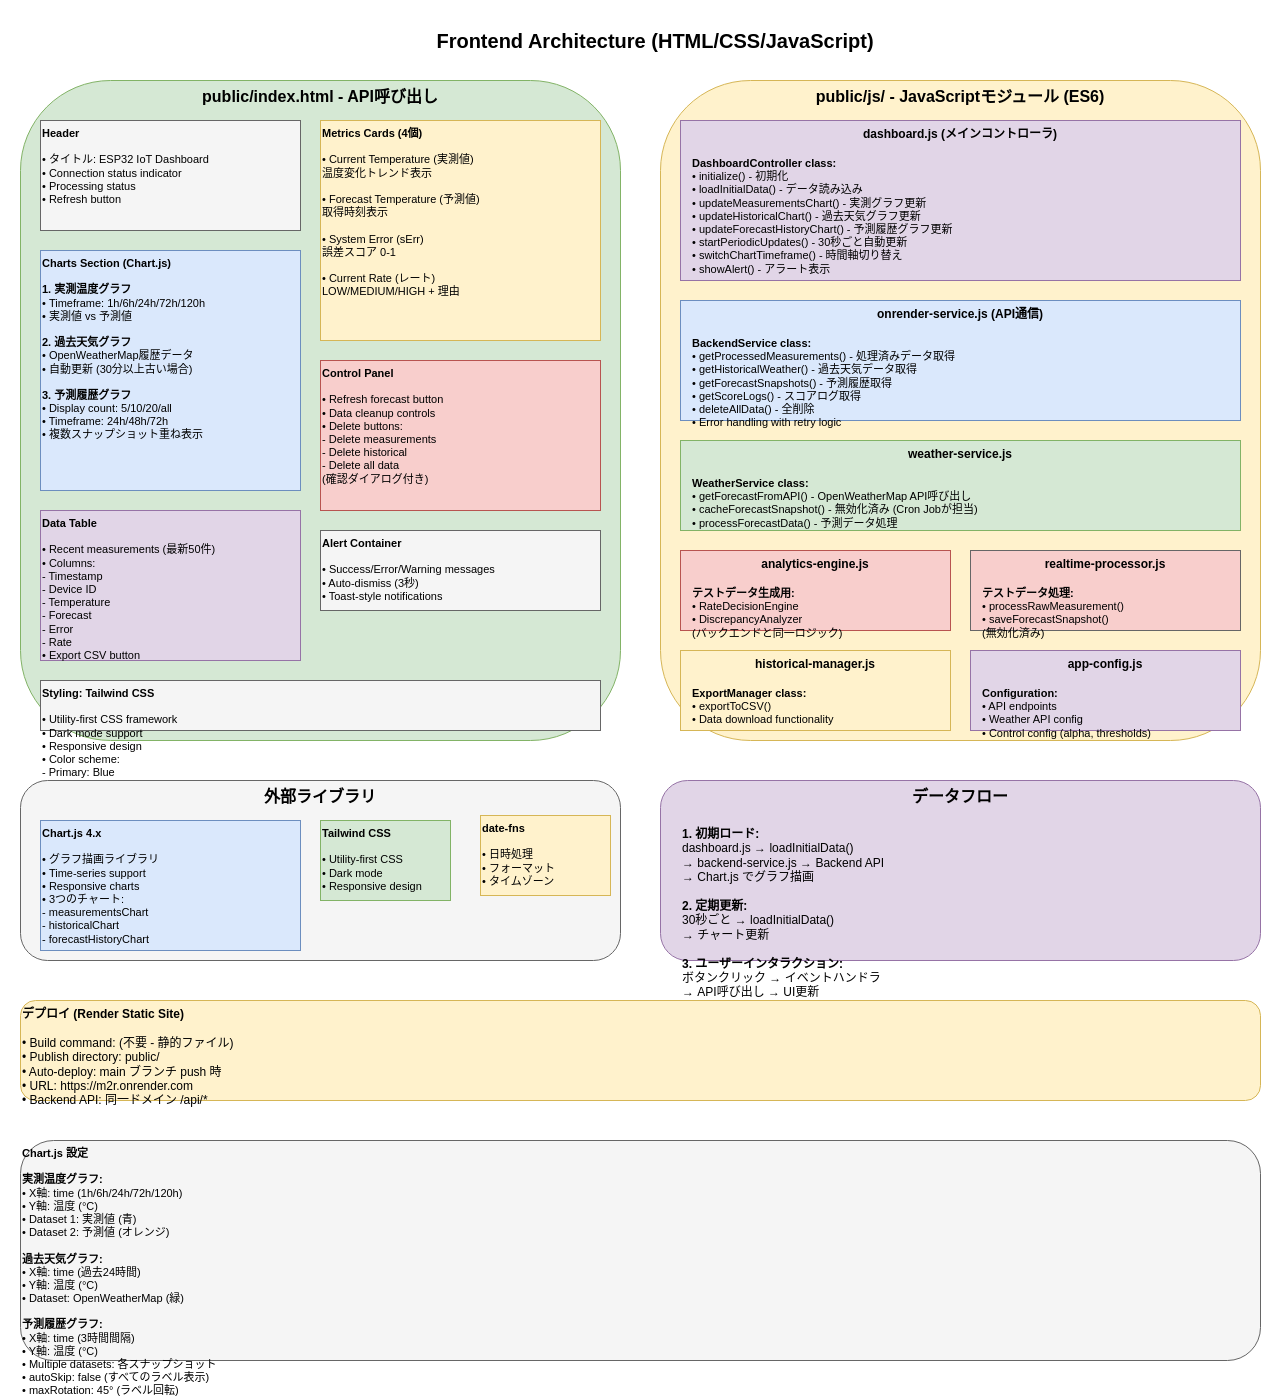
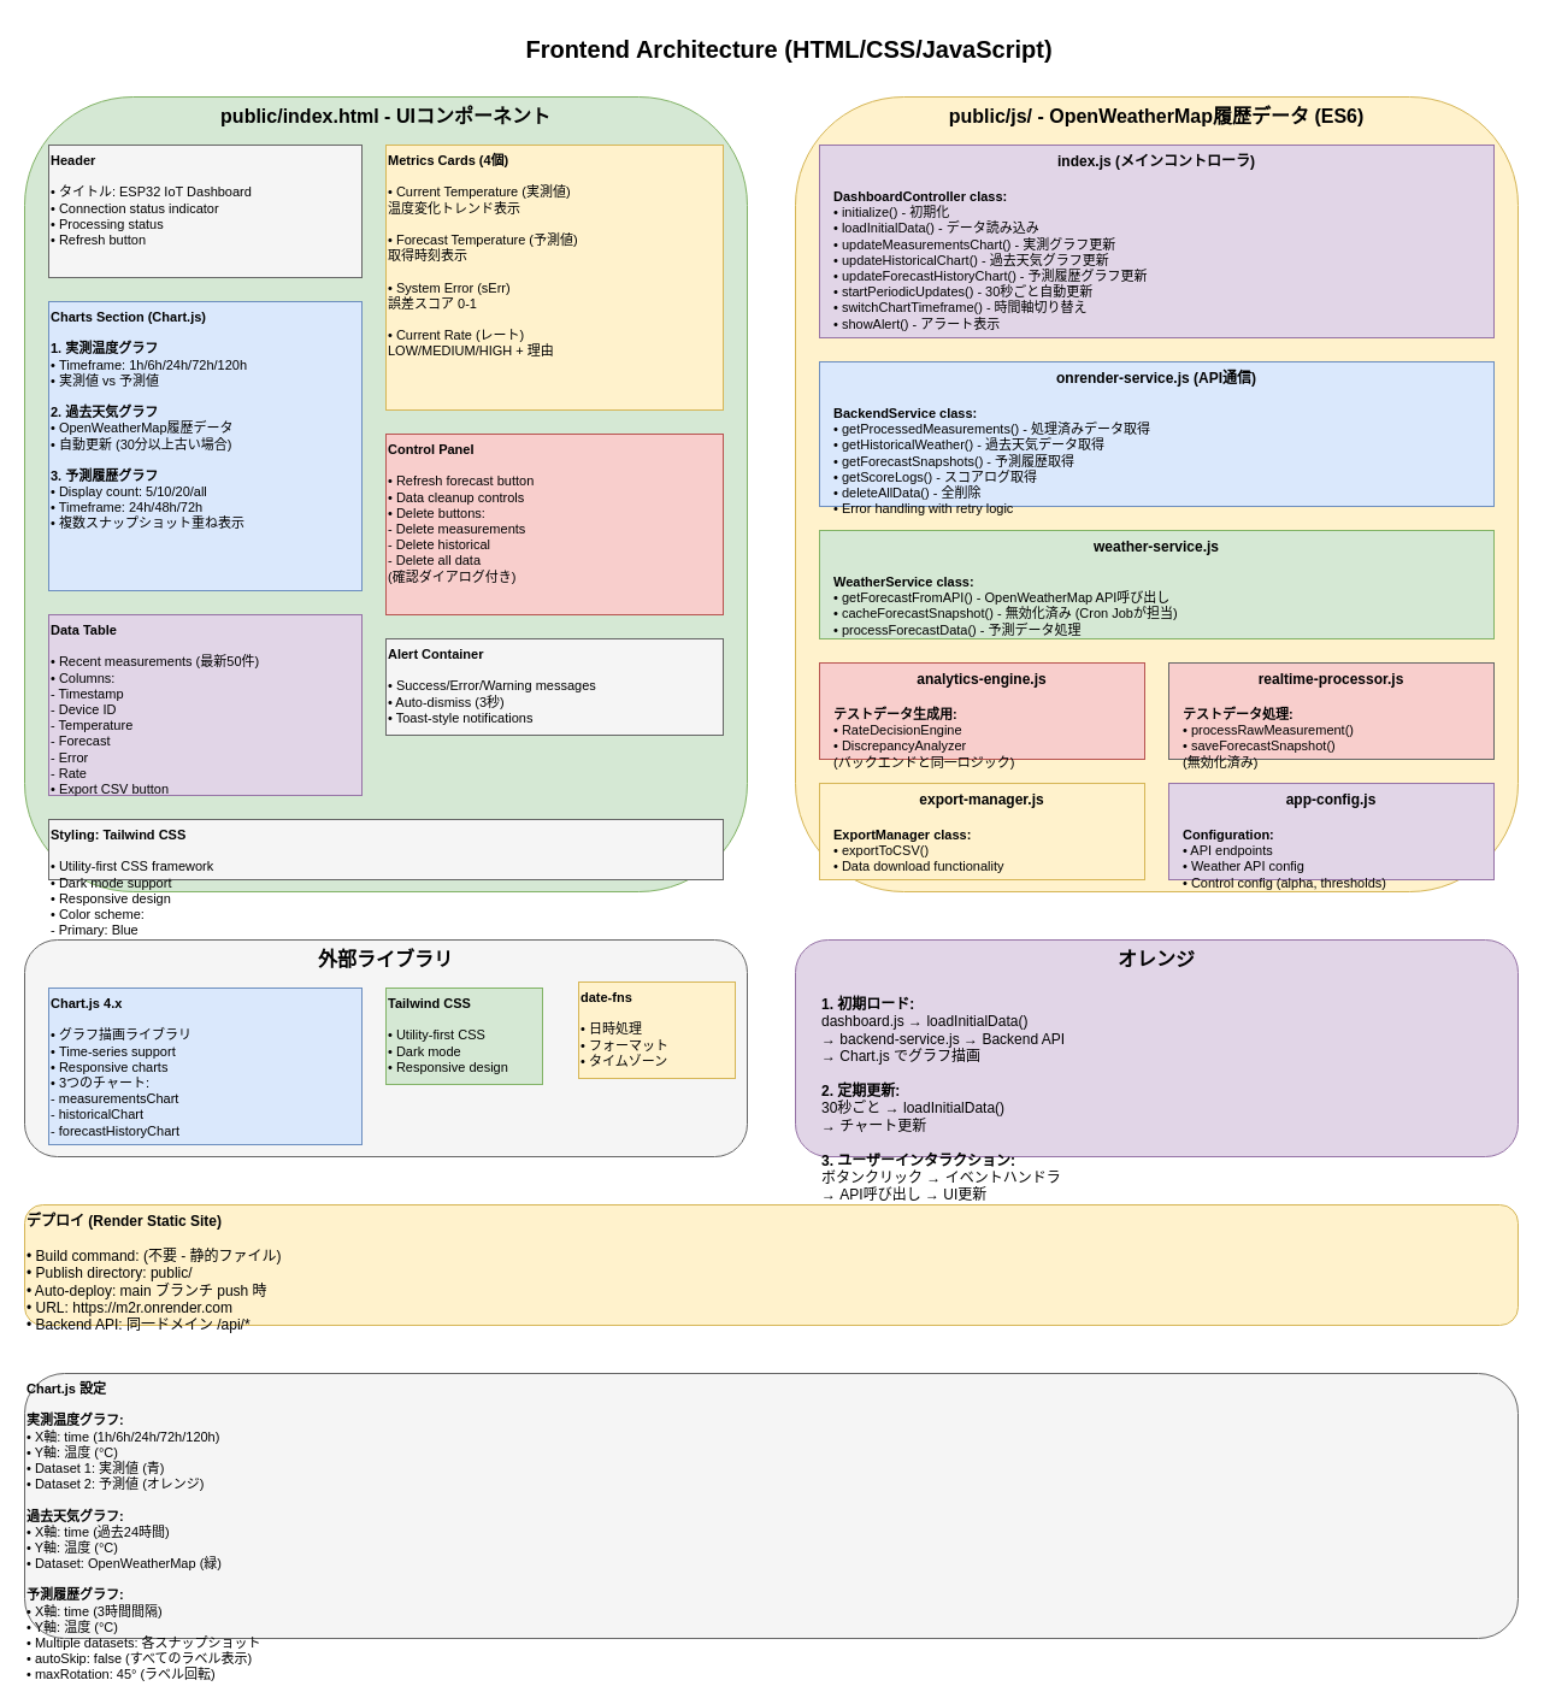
  <mxCell id="0" />
  <mxCell id="1" parent="0" />
  <mxCell id="2" value="Frontend Architecture (HTML/CSS/JavaScript)" style="text;html=1;strokeColor=none;fillColor=none;align=center;verticalAlign=middle;whiteSpace=wrap;rounded=0;fontSize=20;fontStyle=1" vertex="1" parent="1"><mxGeometry x="255" y="20" width="800" height="40" as="geometry" /></mxCell>
- <mxCell id="3" value="&lt;b&gt;public/index.html - API呼び出し&lt;/b&gt;" style="rounded=1;whiteSpace=wrap;html=1;fillColor=#d5e8d4;strokeColor=#82b366;fontSize=16;align=center;verticalAlign=top;" vertex="1" parent="1"><mxGeometry x="20" y="80" width="600" height="660" as="geometry" /></mxCell>
+ <mxCell id="3" value="&lt;b&gt;public/index.html - UIコンポーネント&lt;/b&gt;" style="rounded=1;whiteSpace=wrap;html=1;fillColor=#d5e8d4;strokeColor=#82b366;fontSize=16;align=center;verticalAlign=top;" vertex="1" parent="1"><mxGeometry x="20" y="80" width="600" height="660" as="geometry" /></mxCell>
  <mxCell id="4" value="&lt;b&gt;Header&lt;/b&gt;&lt;br&gt;&lt;br&gt;• タイトル: ESP32 IoT Dashboard&lt;br&gt;• Connection status indicator&lt;br&gt;• Processing status&lt;br&gt;• Refresh button" style="rounded=0;whiteSpace=wrap;html=1;fillColor=#f5f5f5;strokeColor=#666666;fontSize=11;align=left;verticalAlign=top;" vertex="1" parent="1"><mxGeometry x="40" y="120" width="260" height="110" as="geometry" /></mxCell>
  <mxCell id="5" value="&lt;b&gt;Metrics Cards (4個)&lt;/b&gt;&lt;br&gt;&lt;br&gt;• Current Temperature (実測値)&lt;br&gt;  温度変化トレンド表示&lt;br&gt;&lt;br&gt;• Forecast Temperature (予測値)&lt;br&gt;  取得時刻表示&lt;br&gt;&lt;br&gt;• System Error (sErr)&lt;br&gt;  誤差スコア 0-1&lt;br&gt;&lt;br&gt;• Current Rate (レート)&lt;br&gt;  LOW/MEDIUM/HIGH + 理由" style="rounded=0;whiteSpace=wrap;html=1;fillColor=#fff2cc;strokeColor=#d6b656;fontSize=11;align=left;verticalAlign=top;" vertex="1" parent="1"><mxGeometry x="320" y="120" width="280" height="220" as="geometry" /></mxCell>
  <mxCell id="6" value="&lt;b&gt;Charts Section (Chart.js)&lt;/b&gt;&lt;br&gt;&lt;br&gt;&lt;b&gt;1. 実測温度グラフ&lt;/b&gt;&lt;br&gt;   • Timeframe: 1h/6h/24h/72h/120h&lt;br&gt;   • 実測値 vs 予測値&lt;br&gt;&lt;br&gt;&lt;b&gt;2. 過去天気グラフ&lt;/b&gt;&lt;br&gt;   • OpenWeatherMap履歴データ&lt;br&gt;   • 自動更新 (30分以上古い場合)&lt;br&gt;&lt;br&gt;&lt;b&gt;3. 予測履歴グラフ&lt;/b&gt;&lt;br&gt;   • Display count: 5/10/20/all&lt;br&gt;   • Timeframe: 24h/48h/72h&lt;br&gt;   • 複数スナップショット重ね表示" style="rounded=0;whiteSpace=wrap;html=1;fillColor=#dae8fc;strokeColor=#6c8ebf;fontSize=11;align=left;verticalAlign=top;" vertex="1" parent="1"><mxGeometry x="40" y="250" width="260" height="240" as="geometry" /></mxCell>
  <mxCell id="7" value="&lt;b&gt;Data Table&lt;/b&gt;&lt;br&gt;&lt;br&gt;• Recent measurements (最新50件)&lt;br&gt;• Columns:&lt;br&gt;  - Timestamp&lt;br&gt;  - Device ID&lt;br&gt;  - Temperature&lt;br&gt;  - Forecast&lt;br&gt;  - Error&lt;br&gt;  - Rate&lt;br&gt;• Export CSV button" style="rounded=0;whiteSpace=wrap;html=1;fillColor=#e1d5e7;strokeColor=#9673a6;fontSize=11;align=left;verticalAlign=top;" vertex="1" parent="1"><mxGeometry x="40" y="510" width="260" height="150" as="geometry" /></mxCell>
  <mxCell id="8" value="&lt;b&gt;Control Panel&lt;/b&gt;&lt;br&gt;&lt;br&gt;• Refresh forecast button&lt;br&gt;• Data cleanup controls&lt;br&gt;• Delete buttons:&lt;br&gt;  - Delete measurements&lt;br&gt;  - Delete historical&lt;br&gt;  - Delete all data&lt;br&gt;  (確認ダイアログ付き)" style="rounded=0;whiteSpace=wrap;html=1;fillColor=#f8cecc;strokeColor=#b85450;fontSize=11;align=left;verticalAlign=top;" vertex="1" parent="1"><mxGeometry x="320" y="360" width="280" height="150" as="geometry" /></mxCell>
  <mxCell id="9" value="&lt;b&gt;Alert Container&lt;/b&gt;&lt;br&gt;&lt;br&gt;• Success/Error/Warning messages&lt;br&gt;• Auto-dismiss (3秒)&lt;br&gt;• Toast-style notifications" style="rounded=0;whiteSpace=wrap;html=1;fillColor=#f5f5f5;strokeColor=#666666;fontSize=11;align=left;verticalAlign=top;" vertex="1" parent="1"><mxGeometry x="320" y="530" width="280" height="80" as="geometry" /></mxCell>
  <mxCell id="10" value="&lt;b&gt;Styling: Tailwind CSS&lt;/b&gt;&lt;br&gt;&lt;br&gt;• Utility-first CSS framework&lt;br&gt;• Dark mode support&lt;br&gt;• Responsive design&lt;br&gt;• Color scheme:&lt;br&gt;  - Primary: Blue&lt;br&gt;  - Success: Green&lt;br&gt;  - Warning: Yellow&lt;br&gt;  - Error: Red" style="rounded=0;whiteSpace=wrap;html=1;fillColor=#f5f5f5;strokeColor=#666666;fontSize=11;align=left;verticalAlign=top;" vertex="1" parent="1"><mxGeometry x="40" y="680" width="560" height="50" as="geometry" /></mxCell>
- <mxCell id="11" value="&lt;b&gt;public/js/ - JavaScriptモジュール (ES6)&lt;/b&gt;" style="rounded=1;whiteSpace=wrap;html=1;fillColor=#fff2cc;strokeColor=#d6b656;fontSize=16;align=center;verticalAlign=top;" vertex="1" parent="1"><mxGeometry x="660" y="80" width="600" height="660" as="geometry" /></mxCell>
- <mxCell id="12" value="&lt;b&gt;dashboard.js (メインコントローラ)&lt;/b&gt;" style="rounded=0;whiteSpace=wrap;html=1;fillColor=#e1d5e7;strokeColor=#9673a6;fontSize=12;align=center;verticalAlign=top;fontStyle=1" vertex="1" parent="1"><mxGeometry x="680" y="120" width="560" height="160" as="geometry" /></mxCell>
+ <mxCell id="11" value="&lt;b&gt;public/js/ - OpenWeatherMap履歴データ (ES6)&lt;/b&gt;" style="rounded=1;whiteSpace=wrap;html=1;fillColor=#fff2cc;strokeColor=#d6b656;fontSize=16;align=center;verticalAlign=top;" vertex="1" parent="1"><mxGeometry x="660" y="80" width="600" height="660" as="geometry" /></mxCell>
+ <mxCell id="12" value="&lt;b&gt;index.js (メインコントローラ)&lt;/b&gt;" style="rounded=0;whiteSpace=wrap;html=1;fillColor=#e1d5e7;strokeColor=#9673a6;fontSize=12;align=center;verticalAlign=top;fontStyle=1" vertex="1" parent="1"><mxGeometry x="680" y="120" width="560" height="160" as="geometry" /></mxCell>
  <mxCell id="13" value="&lt;b&gt;DashboardController class:&lt;/b&gt;&lt;br&gt;• initialize() - 初期化&lt;br&gt;• loadInitialData() - データ読み込み&lt;br&gt;• updateMeasurementsChart() - 実測グラフ更新&lt;br&gt;• updateHistoricalChart() - 過去天気グラフ更新&lt;br&gt;• updateForecastHistoryChart() - 予測履歴グラフ更新&lt;br&gt;• startPeriodicUpdates() - 30秒ごと自動更新&lt;br&gt;• switchChartTimeframe() - 時間軸切り替え&lt;br&gt;• showAlert() - アラート表示" style="text;html=1;strokeColor=none;fillColor=none;align=left;verticalAlign=top;whiteSpace=wrap;rounded=0;fontSize=11;" vertex="1" parent="1"><mxGeometry x="690" y="150" width="540" height="120" as="geometry" /></mxCell>
  <mxCell id="14" value="&lt;b&gt;onrender-service.js (API通信)&lt;/b&gt;" style="rounded=0;whiteSpace=wrap;html=1;fillColor=#dae8fc;strokeColor=#6c8ebf;fontSize=12;align=center;verticalAlign=top;fontStyle=1" vertex="1" parent="1"><mxGeometry x="680" y="300" width="560" height="120" as="geometry" /></mxCell>
  <mxCell id="15" value="&lt;b&gt;BackendService class:&lt;/b&gt;&lt;br&gt;• getProcessedMeasurements() - 処理済みデータ取得&lt;br&gt;• getHistoricalWeather() - 過去天気データ取得&lt;br&gt;• getForecastSnapshots() - 予測履歴取得&lt;br&gt;• getScoreLogs() - スコアログ取得&lt;br&gt;• deleteAllData() - 全削除&lt;br&gt;• Error handling with retry logic" style="text;html=1;strokeColor=none;fillColor=none;align=left;verticalAlign=top;whiteSpace=wrap;rounded=0;fontSize=11;" vertex="1" parent="1"><mxGeometry x="690" y="330" width="540" height="80" as="geometry" /></mxCell>
  <mxCell id="16" value="&lt;b&gt;weather-service.js&lt;/b&gt;" style="rounded=0;whiteSpace=wrap;html=1;fillColor=#d5e8d4;strokeColor=#82b366;fontSize=12;align=center;verticalAlign=top;fontStyle=1" vertex="1" parent="1"><mxGeometry x="680" y="440" width="560" height="90" as="geometry" /></mxCell>
  <mxCell id="17" value="&lt;b&gt;WeatherService class:&lt;/b&gt;&lt;br&gt;• getForecastFromAPI() - OpenWeatherMap API呼び出し&lt;br&gt;• cacheForecastSnapshot() - 無効化済み (Cron Jobが担当)&lt;br&gt;• processForecastData() - 予測データ処理" style="text;html=1;strokeColor=none;fillColor=none;align=left;verticalAlign=top;whiteSpace=wrap;rounded=0;fontSize=11;" vertex="1" parent="1"><mxGeometry x="690" y="470" width="540" height="50" as="geometry" /></mxCell>
  <mxCell id="18" value="&lt;b&gt;analytics-engine.js&lt;/b&gt;" style="rounded=0;whiteSpace=wrap;html=1;fillColor=#f8cecc;strokeColor=#b85450;fontSize=12;align=center;verticalAlign=top;fontStyle=1" vertex="1" parent="1"><mxGeometry x="680" y="550" width="270" height="80" as="geometry" /></mxCell>
  <mxCell id="19" value="&lt;b&gt;テストデータ生成用:&lt;/b&gt;&lt;br&gt;• RateDecisionEngine&lt;br&gt;• DiscrepancyAnalyzer&lt;br&gt;(バックエンドと同一ロジック)" style="text;html=1;strokeColor=none;fillColor=none;align=left;verticalAlign=top;whiteSpace=wrap;rounded=0;fontSize=11;" vertex="1" parent="1"><mxGeometry x="690" y="580" width="250" height="40" as="geometry" /></mxCell>
  <mxCell id="20" value="&lt;b&gt;realtime-processor.js&lt;/b&gt;" style="rounded=0;whiteSpace=wrap;html=1;fillColor=#f8cecc;strokeColor=#666666;fontSize=12;align=center;verticalAlign=top;fontStyle=1;" vertex="1" parent="1"><mxGeometry x="970" y="550" width="270" height="80" as="geometry" /></mxCell>
  <mxCell id="21" value="&lt;b&gt;テストデータ処理:&lt;/b&gt;&lt;br&gt;• processRawMeasurement()&lt;br&gt;• saveForecastSnapshot()&lt;br&gt;  (無効化済み)" style="text;html=1;strokeColor=none;fillColor=none;align=left;verticalAlign=top;whiteSpace=wrap;rounded=0;fontSize=11;" vertex="1" parent="1"><mxGeometry x="980" y="580" width="250" height="40" as="geometry" /></mxCell>
- <mxCell id="22" value="&lt;b&gt;historical-manager.js&lt;/b&gt;" style="rounded=0;whiteSpace=wrap;html=1;fillColor=#fff2cc;strokeColor=#d6b656;fontSize=12;align=center;verticalAlign=top;fontStyle=1" vertex="1" parent="1"><mxGeometry x="680" y="650" width="270" height="80" as="geometry" /></mxCell>
+ <mxCell id="22" value="&lt;b&gt;export-manager.js&lt;/b&gt;" style="rounded=0;whiteSpace=wrap;html=1;fillColor=#fff2cc;strokeColor=#d6b656;fontSize=12;align=center;verticalAlign=top;fontStyle=1" vertex="1" parent="1"><mxGeometry x="680" y="650" width="270" height="80" as="geometry" /></mxCell>
  <mxCell id="23" value="&lt;b&gt;ExportManager class:&lt;/b&gt;&lt;br&gt;• exportToCSV()&lt;br&gt;• Data download functionality" style="text;html=1;strokeColor=none;fillColor=none;align=left;verticalAlign=top;whiteSpace=wrap;rounded=0;fontSize=11;" vertex="1" parent="1"><mxGeometry x="690" y="680" width="250" height="40" as="geometry" /></mxCell>
  <mxCell id="24" value="&lt;b&gt;app-config.js&lt;/b&gt;" style="rounded=0;whiteSpace=wrap;html=1;fillColor=#e1d5e7;strokeColor=#9673a6;fontSize=12;align=center;verticalAlign=top;fontStyle=1" vertex="1" parent="1"><mxGeometry x="970" y="650" width="270" height="80" as="geometry" /></mxCell>
  <mxCell id="25" value="&lt;b&gt;Configuration:&lt;/b&gt;&lt;br&gt;• API endpoints&lt;br&gt;• Weather API config&lt;br&gt;• Control config (alpha, thresholds)" style="text;html=1;strokeColor=none;fillColor=none;align=left;verticalAlign=top;whiteSpace=wrap;rounded=0;fontSize=11;" vertex="1" parent="1"><mxGeometry x="980" y="680" width="250" height="40" as="geometry" /></mxCell>
  <mxCell id="26" value="&lt;b&gt;外部ライブラリ&lt;/b&gt;" style="rounded=1;whiteSpace=wrap;html=1;fillColor=#f5f5f5;strokeColor=#666666;fontSize=16;align=center;verticalAlign=top;" vertex="1" parent="1"><mxGeometry x="20" y="780" width="600" height="180" as="geometry" /></mxCell>
  <mxCell id="27" value="&lt;b&gt;Chart.js 4.x&lt;/b&gt;&lt;br&gt;&lt;br&gt;• グラフ描画ライブラリ&lt;br&gt;• Time-series support&lt;br&gt;• Responsive charts&lt;br&gt;• 3つのチャート:&lt;br&gt;  - measurementsChart&lt;br&gt;  - historicalChart&lt;br&gt;  - forecastHistoryChart" style="rounded=0;whiteSpace=wrap;html=1;fillColor=#dae8fc;strokeColor=#6c8ebf;fontSize=11;align=left;verticalAlign=top;" vertex="1" parent="1"><mxGeometry x="40" y="820" width="260" height="130" as="geometry" /></mxCell>
  <mxCell id="28" value="&lt;b&gt;Tailwind CSS&lt;/b&gt;&lt;br&gt;&lt;br&gt;• Utility-first CSS&lt;br&gt;• Dark mode&lt;br&gt;• Responsive design" style="rounded=0;whiteSpace=wrap;html=1;fillColor=#d5e8d4;strokeColor=#82b366;fontSize=11;align=left;verticalAlign=top;" vertex="1" parent="1"><mxGeometry x="320" y="820" width="130" height="80" as="geometry" /></mxCell>
  <mxCell id="29" value="&lt;b&gt;date-fns&lt;/b&gt;&lt;br&gt;&lt;br&gt;• 日時処理&lt;br&gt;• フォーマット&lt;br&gt;• タイムゾーン" style="rounded=0;whiteSpace=wrap;html=1;fillColor=#fff2cc;strokeColor=#d6b656;fontSize=11;align=left;verticalAlign=top;" vertex="1" parent="1"><mxGeometry x="480" y="815" width="130" height="80" as="geometry" /></mxCell>
- <mxCell id="30" value="&lt;b&gt;データフロー&lt;/b&gt;" style="rounded=1;whiteSpace=wrap;html=1;fillColor=#e1d5e7;strokeColor=#9673a6;fontSize=16;align=center;verticalAlign=top;" vertex="1" parent="1"><mxGeometry x="660" y="780" width="600" height="180" as="geometry" /></mxCell>
+ <mxCell id="30" value="&lt;b&gt;オレンジ&lt;/b&gt;" style="rounded=1;whiteSpace=wrap;html=1;fillColor=#e1d5e7;strokeColor=#9673a6;fontSize=16;align=center;verticalAlign=top;" vertex="1" parent="1"><mxGeometry x="660" y="780" width="600" height="180" as="geometry" /></mxCell>
  <mxCell id="31" value="&lt;b&gt;1. 初期ロード:&lt;/b&gt;&lt;br&gt;   dashboard.js → loadInitialData()&lt;br&gt;   → backend-service.js → Backend API&lt;br&gt;   → Chart.js でグラフ描画&lt;br&gt;&lt;br&gt;&lt;b&gt;2. 定期更新:&lt;/b&gt;&lt;br&gt;   30秒ごと → loadInitialData()&lt;br&gt;   → チャート更新&lt;br&gt;&lt;br&gt;&lt;b&gt;3. ユーザーインタラクション:&lt;/b&gt;&lt;br&gt;   ボタンクリック → イベントハンドラ&lt;br&gt;   → API呼び出し → UI更新&lt;br&gt;   → アラート表示" style="text;html=1;strokeColor=none;fillColor=none;align=left;verticalAlign=top;whiteSpace=wrap;rounded=0;fontSize=12;" vertex="1" parent="1"><mxGeometry x="680" y="820" width="560" height="130" as="geometry" /></mxCell>
  <mxCell id="32" value="&lt;b&gt;デプロイ (Render Static Site)&lt;/b&gt;&lt;br&gt;&lt;br&gt;• Build command: (不要 - 静的ファイル)&lt;br&gt;• Publish directory: public/&lt;br&gt;• Auto-deploy: main ブランチ push 時&lt;br&gt;• URL: https://m2r.onrender.com&lt;br&gt;• Backend API: 同一ドメイン /api/*" style="text;html=1;strokeColor=#d6b656;fillColor=#fff2cc;align=left;verticalAlign=top;whiteSpace=wrap;rounded=1;fontSize=12;" vertex="1" parent="1"><mxGeometry x="20" y="1000" width="1240" height="100" as="geometry" /></mxCell>
  <mxCell id="33" value="&lt;b&gt;Chart.js 設定&lt;/b&gt;&lt;br&gt;&lt;br&gt;&lt;b&gt;実測温度グラフ:&lt;/b&gt;&lt;br&gt;• X軸: time (1h/6h/24h/72h/120h)&lt;br&gt;• Y軸: 温度 (°C)&lt;br&gt;• Dataset 1: 実測値 (青)&lt;br&gt;• Dataset 2: 予測値 (オレンジ)&lt;br&gt;&lt;br&gt;&lt;b&gt;過去天気グラフ:&lt;/b&gt;&lt;br&gt;• X軸: time (過去24時間)&lt;br&gt;• Y軸: 温度 (°C)&lt;br&gt;• Dataset: OpenWeatherMap (緑)&lt;br&gt;&lt;br&gt;&lt;b&gt;予測履歴グラフ:&lt;/b&gt;&lt;br&gt;• X軸: time (3時間間隔)&lt;br&gt;• Y軸: 温度 (°C)&lt;br&gt;• Multiple datasets: 各スナップショット&lt;br&gt;• autoSkip: false (すべてのラベル表示)&lt;br&gt;• maxRotation: 45° (ラベル回転)" style="text;html=1;strokeColor=#666666;fillColor=#f5f5f5;align=left;verticalAlign=top;whiteSpace=wrap;rounded=1;fontSize=11;" vertex="1" parent="1"><mxGeometry x="20" y="1140" width="1240" height="220" as="geometry" /></mxCell>
